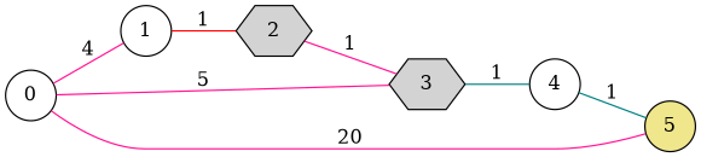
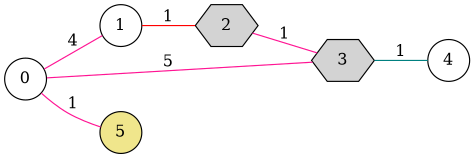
  graph {
    rankdir=LR
    node [fillcolor=white shape=circle style=filled]
    edge [color=deeppink]
    0
    1
    3 [fillcolor=lightgrey shape=hexagon]
    5 [fillcolor=khaki]
    2 [fillcolor=lightgrey shape=hexagon]
    4
    0 -- 1 [label=4]
    0 -- 3 [label=5]
-   0 -- 5 [label=20]
+   0 -- 5 [label=1]
    1 -- 2 [color=red label=1]
    3 -- 4 [color=teal label=1]
    2 -- 3 [label=1]
-   4 -- 5 [color=teal label=1]
  }
